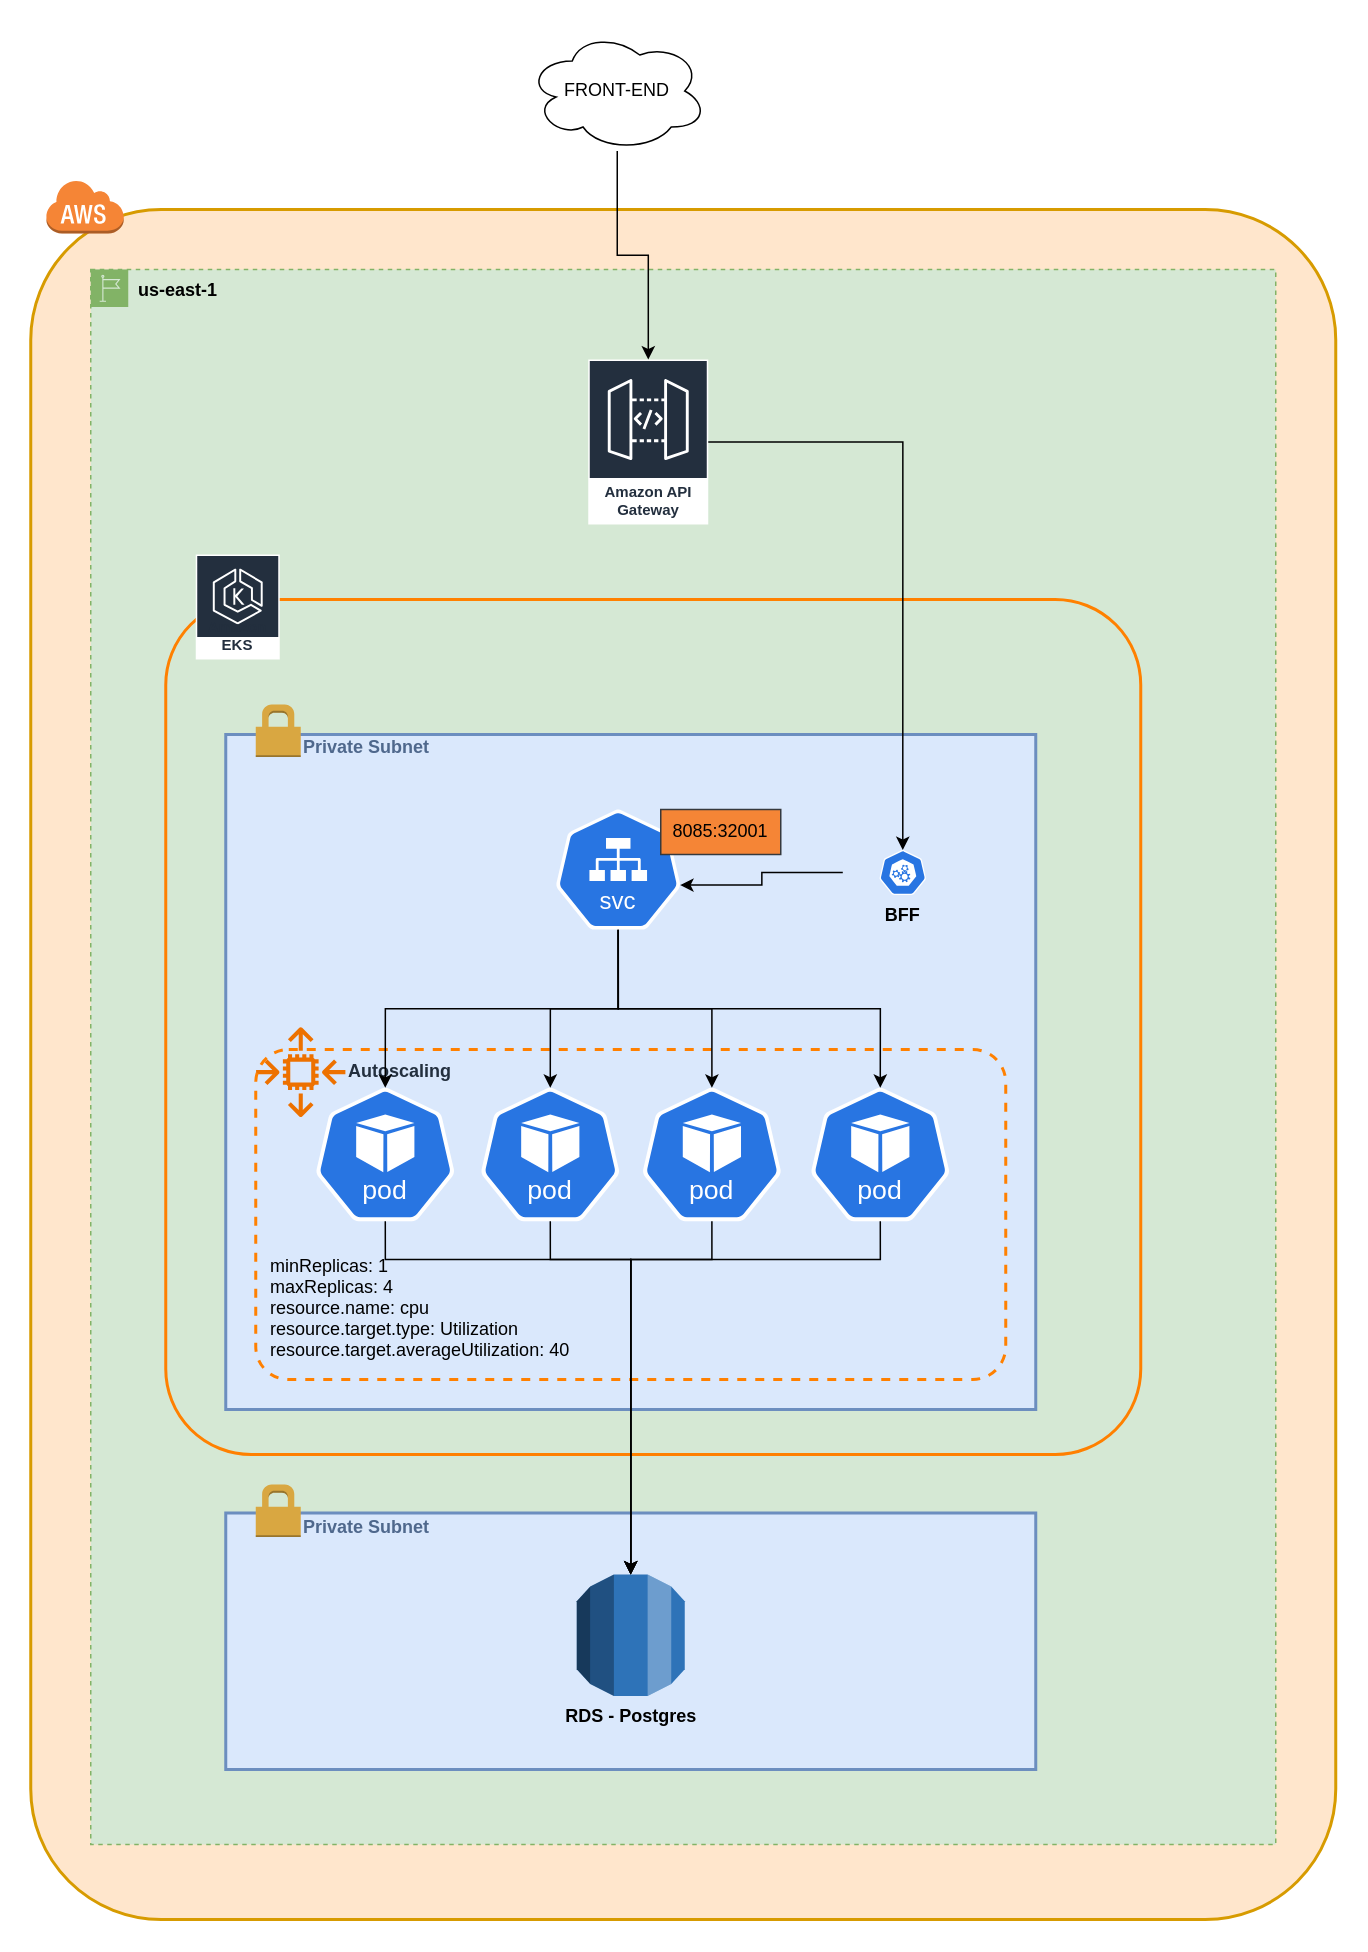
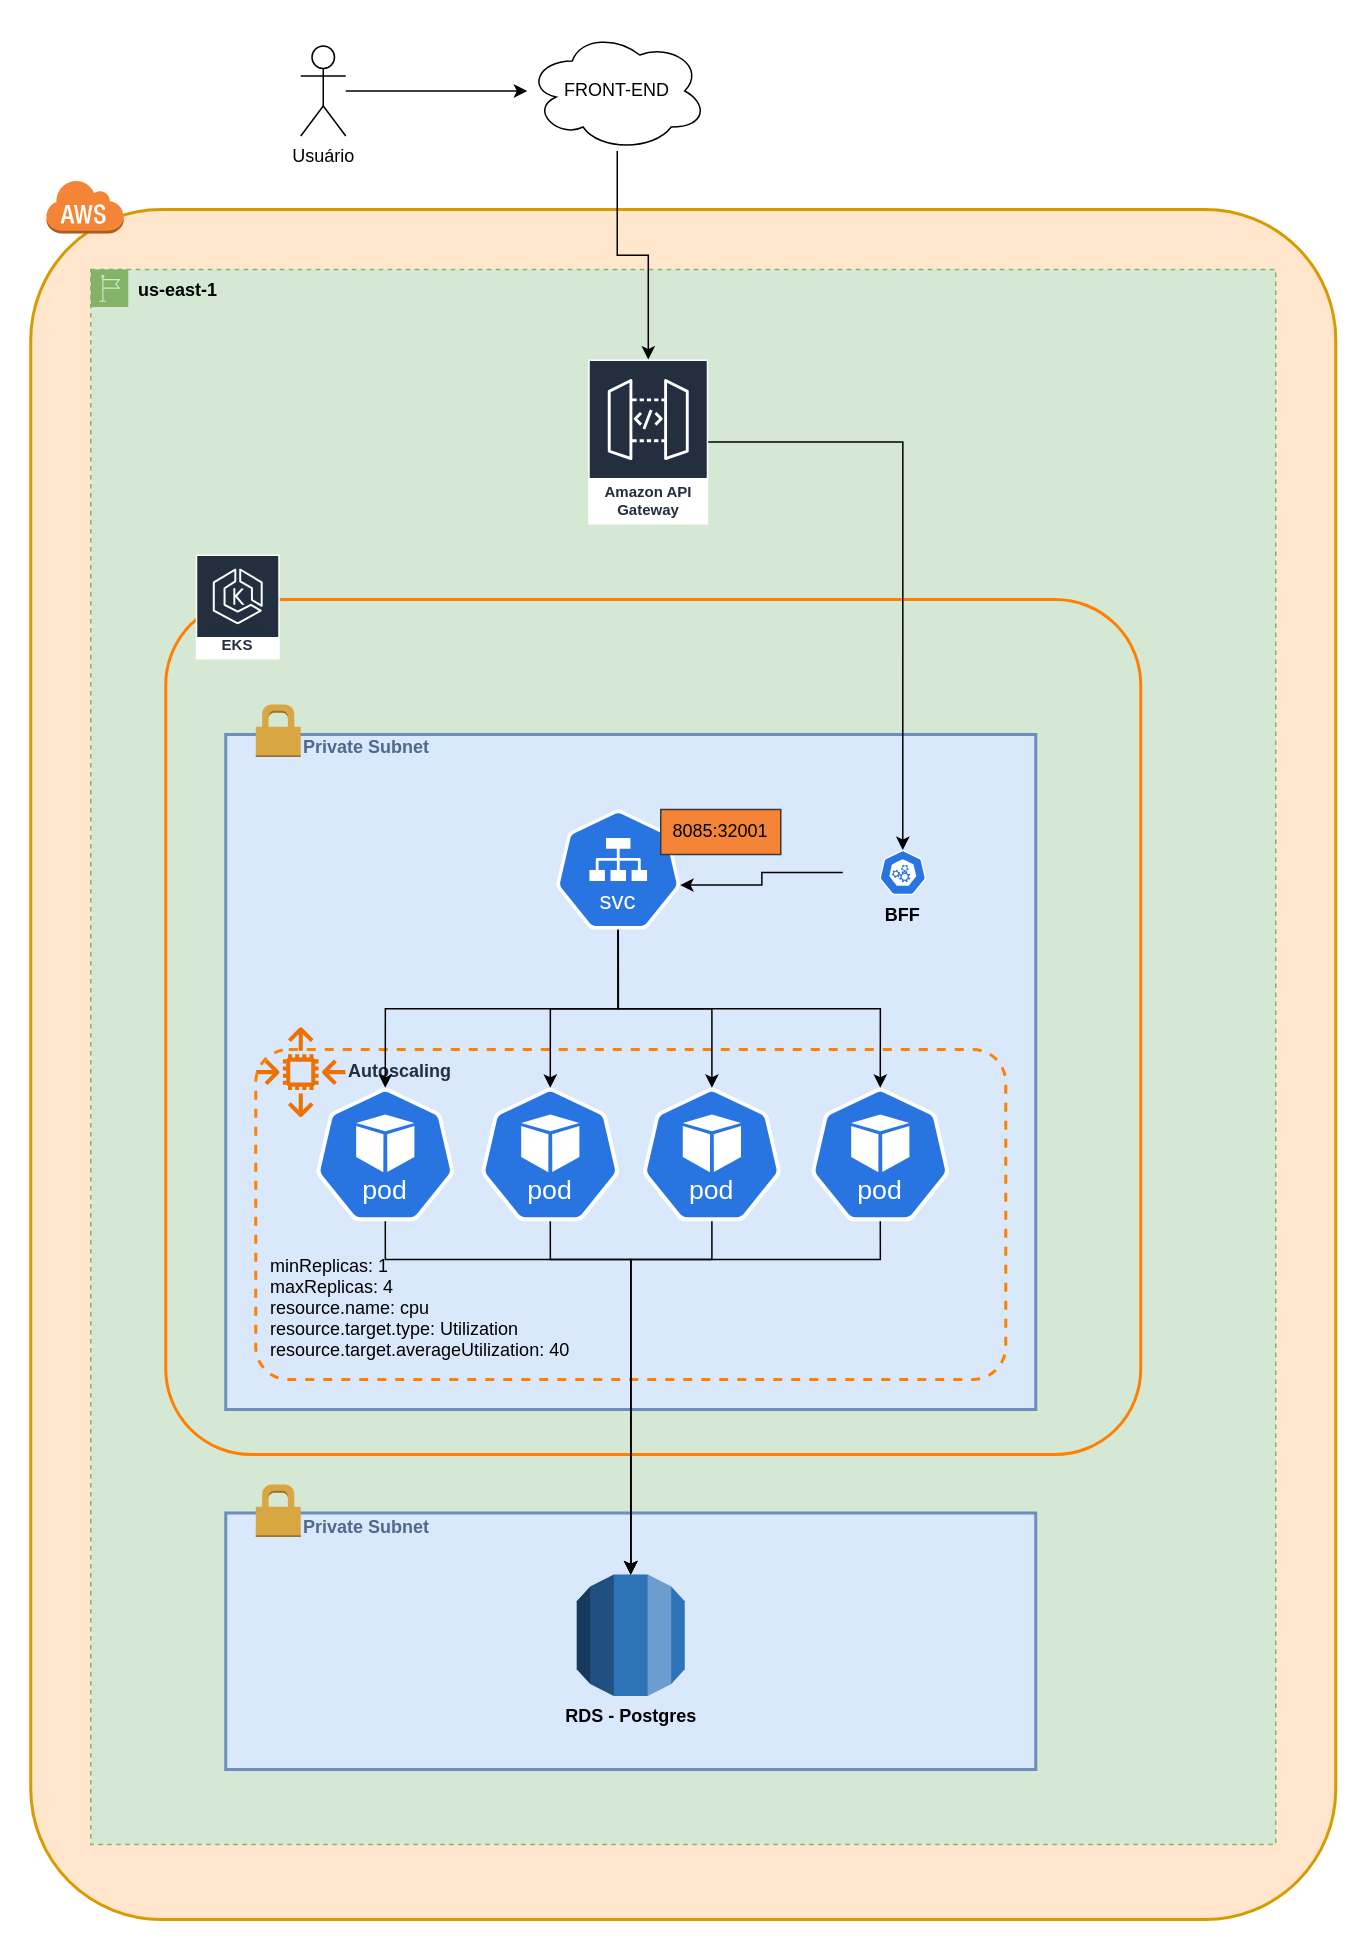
  <mxCell id="0" />
  <mxCell id="1" parent="0" />
  <mxCell id="2" value="" style="rounded=1;arcSize=10;dashed=0;fillColor=#ffe6cc;strokeWidth=2;container=0;strokeColor=#d79b00;" vertex="1" parent="1"><mxGeometry x="20" y="139" width="870" height="1140" as="geometry" /></mxCell>
  <mxCell id="3" value="" style="dashed=0;html=1;shape=mxgraph.aws3.cloud;fillColor=#F58536;gradientColor=none;dashed=0;container=0;" vertex="1" parent="1"><mxGeometry x="30" y="119" width="52" height="36" as="geometry" /></mxCell>
  <mxCell id="4" value="" style="group;verticalAlign=top;labelPosition=center;verticalLabelPosition=bottom;align=center;" vertex="1" connectable="0" parent="1"><mxGeometry x="110" y="229" width="740" height="1000" as="geometry" /></mxCell>
  <mxCell id="5" value="&lt;b&gt;us-east-1&lt;/b&gt;" style="sketch=0;outlineConnect=0;html=1;whiteSpace=wrap;fontSize=12;fontStyle=0;shape=mxgraph.aws4.group;grIcon=mxgraph.aws4.group_region;strokeColor=#82b366;fillColor=#d5e8d4;verticalAlign=top;align=left;spacingLeft=30;dashed=1;container=0;" vertex="1" parent="4"><mxGeometry x="-50" y="-50" width="790" height="1050" as="geometry" /></mxCell>
  <mxCell id="6" value="" style="rounded=1;arcSize=10;dashed=0;fillColor=none;gradientColor=none;strokeWidth=2;container=0;strokeColor=#FF8000;" vertex="1" parent="4"><mxGeometry y="170" width="650" height="570" as="geometry" /></mxCell>
  <mxCell id="7" value="Amazon EKS" style="sketch=0;outlineConnect=0;fontColor=#232F3E;gradientColor=none;strokeColor=#ffffff;fillColor=#232F3E;dashed=0;verticalLabelPosition=middle;verticalAlign=bottom;align=center;html=1;whiteSpace=wrap;fontSize=10;fontStyle=1;spacing=3;shape=mxgraph.aws4.productIcon;prIcon=mxgraph.aws4.eks;container=0;" vertex="1" parent="4"><mxGeometry x="20" y="140" width="56" height="70" as="geometry" /></mxCell>
  <mxCell id="8" value="Amazon API Gateway" style="sketch=0;outlineConnect=0;fontColor=#232F3E;gradientColor=none;strokeColor=#ffffff;fillColor=#232F3E;dashed=0;verticalLabelPosition=middle;verticalAlign=bottom;align=center;html=1;whiteSpace=wrap;fontSize=10;fontStyle=1;spacing=3;shape=mxgraph.aws4.productIcon;prIcon=mxgraph.aws4.api_gateway;container=0;" vertex="1" parent="4"><mxGeometry x="281.67" y="10" width="80" height="110" as="geometry" /></mxCell>
  <mxCell id="9" value="" style="rounded=1;arcSize=0;dashed=0;fillColor=#dae8fc;strokeWidth=2;container=0;strokeColor=#6c8ebf;" vertex="1" parent="4"><mxGeometry x="40" y="260" width="540" height="450" as="geometry" /></mxCell>
  <mxCell id="10" value="&lt;b&gt;&lt;font color=&quot;#4f688c&quot;&gt;Private Subnet&lt;/font&gt;&lt;/b&gt;" style="dashed=0;html=1;shape=mxgraph.aws3.permissions;fillColor=#D9A741;gradientColor=none;dashed=0;labelPosition=right;verticalLabelPosition=bottom;align=left;verticalAlign=top;spacingBottom=0;spacingTop=-20;container=0;" vertex="1" parent="4"><mxGeometry x="60" y="240" width="30" height="35" as="geometry" /></mxCell>
  <mxCell id="11" value="&lt;b&gt;Autoscaling&lt;/b&gt;" style="sketch=0;outlineConnect=0;fontColor=#232F3E;gradientColor=none;fillColor=#ED7100;strokeColor=none;dashed=0;verticalLabelPosition=middle;verticalAlign=middle;align=left;html=1;fontSize=12;fontStyle=0;aspect=fixed;pointerEvents=1;shape=mxgraph.aws4.auto_scaling2;labelPosition=right;container=0;" vertex="1" parent="4"><mxGeometry x="60" y="455" width="60" height="60" as="geometry" /></mxCell>
  <mxCell id="12" value="minReplicas: 1&#10;maxReplicas: 4&#10;resource.name: cpu&#10;resource.target.type: Utilization&#10;resource.target.averageUtilization: 40" style="rounded=1;arcSize=10;dashed=1;fillColor=none;gradientColor=none;strokeWidth=2;align=left;verticalAlign=bottom;spacingBottom=10;spacingLeft=8;container=0;strokeColor=#FF8000;" vertex="1" parent="4"><mxGeometry x="60" y="470" width="500" height="220" as="geometry" /></mxCell>
  <mxCell id="13" value="" style="aspect=fixed;sketch=0;html=1;dashed=0;whitespace=wrap;fillColor=#2875E2;strokeColor=#ffffff;points=[[0.005,0.63,0],[0.1,0.2,0],[0.9,0.2,0],[0.5,0,0],[0.995,0.63,0],[0.72,0.99,0],[0.5,1,0],[0.28,0.99,0]];shape=mxgraph.kubernetes.icon2;kubernetesLabel=1;prIcon=pod;container=0;" vertex="1" parent="4"><mxGeometry x="100" y="495.5" width="92.72" height="89" as="geometry" /></mxCell>
  <mxCell id="14" value="" style="aspect=fixed;sketch=0;html=1;dashed=0;whitespace=wrap;fillColor=#2875E2;strokeColor=#ffffff;points=[[0.005,0.63,0],[0.1,0.2,0],[0.9,0.2,0],[0.5,0,0],[0.995,0.63,0],[0.72,0.99,0],[0.5,1,0],[0.28,0.99,0]];shape=mxgraph.kubernetes.icon2;kubernetesLabel=1;prIcon=pod;container=0;" vertex="1" parent="4"><mxGeometry x="210" y="495.5" width="92.72" height="89" as="geometry" /></mxCell>
  <mxCell id="15" value="" style="aspect=fixed;sketch=0;html=1;dashed=0;whitespace=wrap;fillColor=#2875E2;strokeColor=#ffffff;points=[[0.005,0.63,0],[0.1,0.2,0],[0.9,0.2,0],[0.5,0,0],[0.995,0.63,0],[0.72,0.99,0],[0.5,1,0],[0.28,0.99,0]];shape=mxgraph.kubernetes.icon2;kubernetesLabel=1;prIcon=pod;container=0;" vertex="1" parent="4"><mxGeometry x="317.74" y="495.5" width="92.72" height="89" as="geometry" /></mxCell>
  <mxCell id="16" value="" style="aspect=fixed;sketch=0;html=1;dashed=0;whitespace=wrap;fillColor=#2875E2;strokeColor=#ffffff;points=[[0.005,0.63,0],[0.1,0.2,0],[0.9,0.2,0],[0.5,0,0],[0.995,0.63,0],[0.72,0.99,0],[0.5,1,0],[0.28,0.99,0]];shape=mxgraph.kubernetes.icon2;kubernetesLabel=1;prIcon=pod;container=0;" vertex="1" parent="4"><mxGeometry x="430" y="495.5" width="92.72" height="89" as="geometry" /></mxCell>
  <mxCell id="17" style="edgeStyle=orthogonalEdgeStyle;rounded=0;orthogonalLoop=1;jettySize=auto;html=1;exitX=0.5;exitY=1;exitDx=0;exitDy=0;exitPerimeter=0;entryX=0.5;entryY=0;entryDx=0;entryDy=0;entryPerimeter=0;" edge="1" parent="4" source="21" target="13"><mxGeometry relative="1" as="geometry" /></mxCell>
  <mxCell id="18" style="edgeStyle=orthogonalEdgeStyle;rounded=0;orthogonalLoop=1;jettySize=auto;html=1;exitX=0.5;exitY=1;exitDx=0;exitDy=0;exitPerimeter=0;entryX=0.5;entryY=0;entryDx=0;entryDy=0;entryPerimeter=0;" edge="1" parent="4" source="21" target="14"><mxGeometry relative="1" as="geometry" /></mxCell>
  <mxCell id="19" style="edgeStyle=orthogonalEdgeStyle;rounded=0;orthogonalLoop=1;jettySize=auto;html=1;exitX=0.5;exitY=1;exitDx=0;exitDy=0;exitPerimeter=0;" edge="1" parent="4" source="21" target="15"><mxGeometry relative="1" as="geometry" /></mxCell>
  <mxCell id="20" style="edgeStyle=orthogonalEdgeStyle;rounded=0;orthogonalLoop=1;jettySize=auto;html=1;exitX=0.5;exitY=1;exitDx=0;exitDy=0;exitPerimeter=0;entryX=0.5;entryY=0;entryDx=0;entryDy=0;entryPerimeter=0;" edge="1" parent="4" source="21" target="16"><mxGeometry relative="1" as="geometry" /></mxCell>
  <mxCell id="21" value="" style="aspect=fixed;sketch=0;html=1;dashed=0;whitespace=wrap;fillColor=#2875E2;strokeColor=#ffffff;points=[[0.005,0.63,0],[0.1,0.2,0],[0.9,0.2,0],[0.5,0,0],[0.995,0.63,0],[0.72,0.99,0],[0.5,1,0],[0.28,0.99,0]];shape=mxgraph.kubernetes.icon2;kubernetesLabel=1;prIcon=svc;container=0;" vertex="1" parent="4"><mxGeometry x="260" y="310" width="83.33" height="80" as="geometry" /></mxCell>
  <mxCell id="22" value="8085:32001" style="rounded=1;whiteSpace=wrap;html=1;arcSize=0;fillColor=#f58536;strokeColor=#36393d;container=0;" vertex="1" parent="4"><mxGeometry x="330" y="310" width="80" height="30" as="geometry" /></mxCell>
  <mxCell id="23" value="" style="rounded=1;arcSize=0;dashed=0;fillColor=#dae8fc;strokeWidth=2;container=0;strokeColor=#6c8ebf;" vertex="1" parent="4"><mxGeometry x="40" y="779" width="540" height="171" as="geometry" /></mxCell>
  <mxCell id="24" value="&lt;b&gt;&lt;font color=&quot;#4f688c&quot;&gt;Private Subnet&lt;/font&gt;&lt;/b&gt;" style="dashed=0;html=1;shape=mxgraph.aws3.permissions;fillColor=#D9A741;gradientColor=none;dashed=0;labelPosition=right;verticalLabelPosition=bottom;align=left;verticalAlign=top;spacingBottom=0;spacingTop=-20;container=0;" vertex="1" parent="4"><mxGeometry x="60" y="760" width="30" height="35" as="geometry" /></mxCell>
  <mxCell id="25" value="&lt;b&gt;RDS - Postgres&lt;/b&gt;" style="outlineConnect=0;dashed=0;verticalLabelPosition=bottom;verticalAlign=top;align=center;html=1;shape=mxgraph.aws3.rds;fillColor=#2E73B8;gradientColor=none;container=0;" vertex="1" parent="4"><mxGeometry x="274" y="820" width="72" height="81" as="geometry" /></mxCell>
  <mxCell id="26" style="edgeStyle=orthogonalEdgeStyle;rounded=0;orthogonalLoop=1;jettySize=auto;html=1;exitX=0.5;exitY=1;exitDx=0;exitDy=0;exitPerimeter=0;" edge="1" parent="4" source="13" target="25"><mxGeometry relative="1" as="geometry"><Array as="points"><mxPoint x="146" y="610" /><mxPoint x="310" y="610" /></Array></mxGeometry></mxCell>
  <mxCell id="27" style="edgeStyle=orthogonalEdgeStyle;rounded=0;orthogonalLoop=1;jettySize=auto;html=1;exitX=0.5;exitY=1;exitDx=0;exitDy=0;exitPerimeter=0;entryX=0.5;entryY=0;entryDx=0;entryDy=0;entryPerimeter=0;" edge="1" parent="4" source="14" target="25"><mxGeometry relative="1" as="geometry"><Array as="points"><mxPoint x="256" y="610" /><mxPoint x="310" y="610" /></Array></mxGeometry></mxCell>
  <mxCell id="28" style="edgeStyle=orthogonalEdgeStyle;rounded=0;orthogonalLoop=1;jettySize=auto;html=1;exitX=0.5;exitY=1;exitDx=0;exitDy=0;exitPerimeter=0;" edge="1" parent="4" source="16" target="25"><mxGeometry relative="1" as="geometry"><Array as="points"><mxPoint x="476" y="610" /><mxPoint x="310" y="610" /></Array></mxGeometry></mxCell>
  <mxCell id="29" style="edgeStyle=orthogonalEdgeStyle;rounded=0;orthogonalLoop=1;jettySize=auto;html=1;exitX=0.5;exitY=1;exitDx=0;exitDy=0;exitPerimeter=0;entryX=0.5;entryY=0;entryDx=0;entryDy=0;entryPerimeter=0;" edge="1" parent="4" source="15" target="25"><mxGeometry relative="1" as="geometry"><Array as="points"><mxPoint x="364" y="610" /><mxPoint x="310" y="610" /></Array></mxGeometry></mxCell>
  <mxCell id="30" value="&lt;b&gt;BFF&lt;/b&gt;" style="aspect=fixed;sketch=0;html=1;dashed=0;whitespace=wrap;fillColor=#2875E2;strokeColor=#ffffff;points=[[0.005,0.63,0],[0.1,0.2,0],[0.9,0.2,0],[0.5,0,0],[0.995,0.63,0],[0.72,0.99,0],[0.5,1,0],[0.28,0.99,0]];shape=mxgraph.kubernetes.icon2;prIcon=api;labelPosition=center;verticalLabelPosition=bottom;align=center;verticalAlign=top;" vertex="1" parent="4"><mxGeometry x="451.36" y="337" width="80" height="30" as="geometry" /></mxCell>
  <mxCell id="31" style="edgeStyle=orthogonalEdgeStyle;rounded=0;orthogonalLoop=1;jettySize=auto;html=1;entryX=0.5;entryY=0;entryDx=0;entryDy=0;entryPerimeter=0;" edge="1" parent="4" source="8" target="30"><mxGeometry relative="1" as="geometry" /></mxCell>
  <mxCell id="32" style="edgeStyle=orthogonalEdgeStyle;rounded=0;orthogonalLoop=1;jettySize=auto;html=1;entryX=0.995;entryY=0.63;entryDx=0;entryDy=0;entryPerimeter=0;" edge="1" parent="4" source="30" target="21"><mxGeometry relative="1" as="geometry" /></mxCell>
  <mxCell id="33" style="edgeStyle=orthogonalEdgeStyle;rounded=0;orthogonalLoop=1;jettySize=auto;html=1;" edge="1" parent="1" source="34" target="8"><mxGeometry relative="1" as="geometry" /></mxCell>
  <mxCell id="34" value="FRONT-END" style="ellipse;shape=cloud;whiteSpace=wrap;html=1;" vertex="1" parent="1"><mxGeometry x="351" y="20" width="120" height="80" as="geometry" /></mxCell>
+ <mxCell id="35" style="edgeStyle=orthogonalEdgeStyle;rounded=0;orthogonalLoop=1;jettySize=auto;html=1;" edge="1" parent="1" source="36" target="34"><mxGeometry relative="1" as="geometry" /></mxCell>
+ <mxCell id="36" value="Usuário" style="shape=umlActor;verticalLabelPosition=bottom;verticalAlign=top;html=1;outlineConnect=0;" vertex="1" parent="1"><mxGeometry x="200" y="30" width="30" height="60" as="geometry" /></mxCell>
